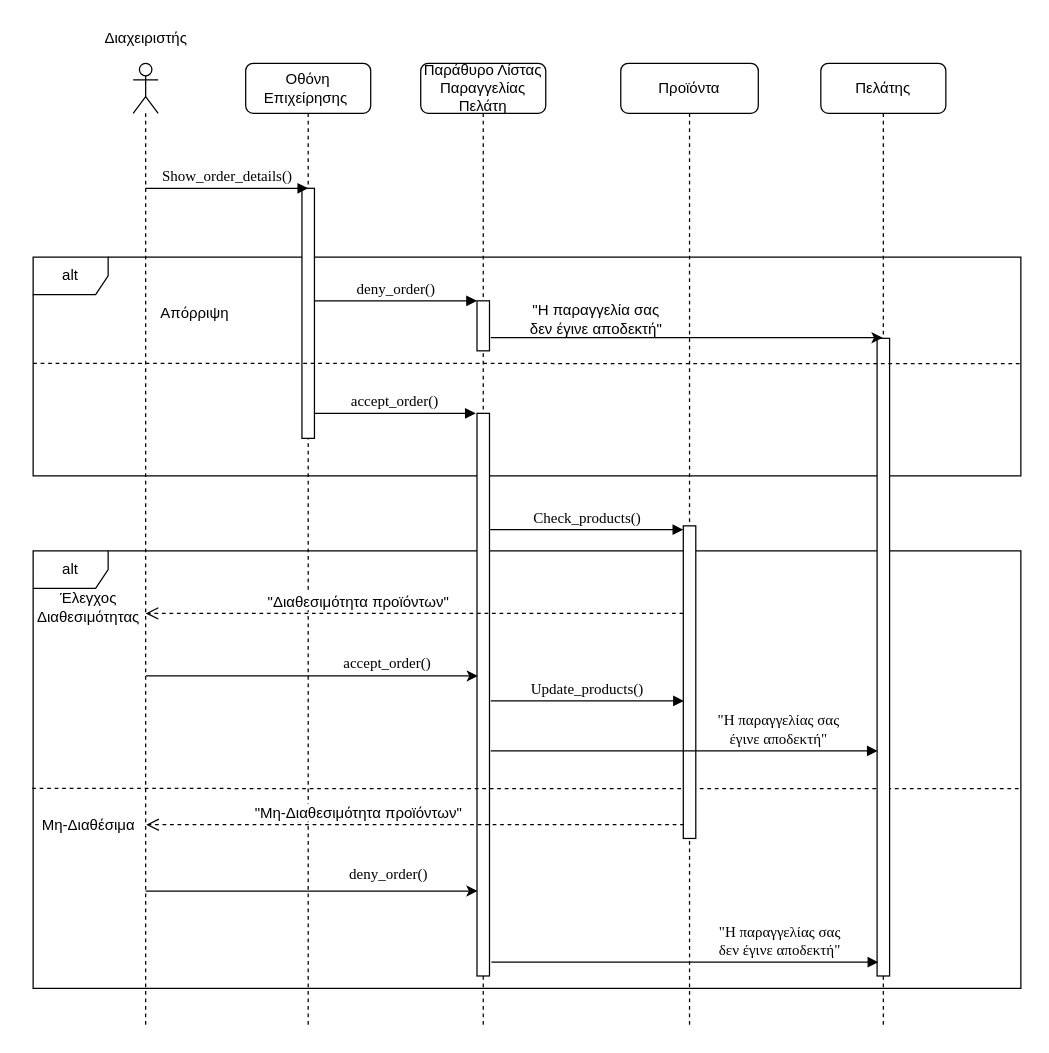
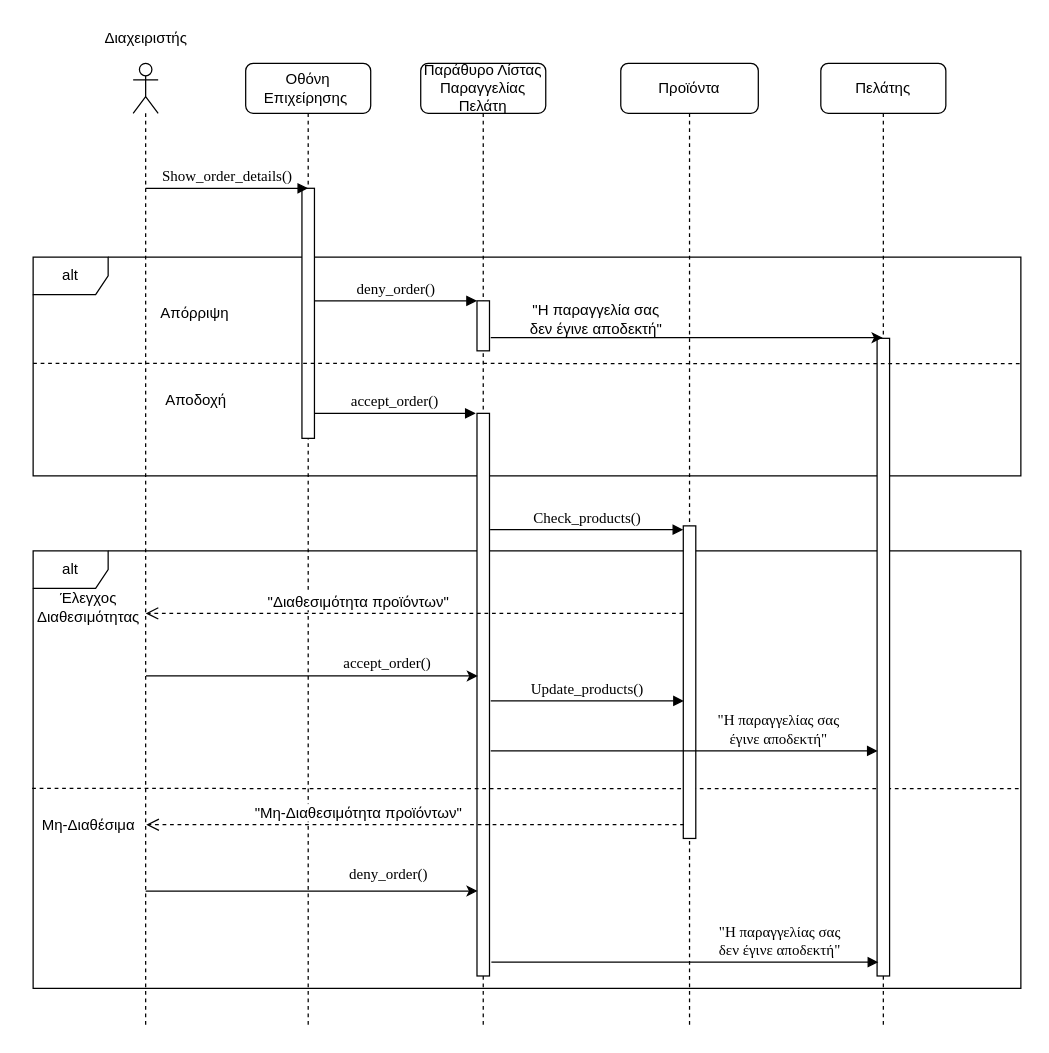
  <mxCell id="0" />
  <mxCell id="1" parent="0" />
  <mxCell id="2" value="alt" style="shape=umlFrame;whiteSpace=wrap;html=1;" parent="1" vertex="1"><mxGeometry x="26" y="440" width="790" height="350" as="geometry" /></mxCell>
  <mxCell id="3" value="alt" style="shape=umlFrame;whiteSpace=wrap;html=1;" parent="1" vertex="1"><mxGeometry x="26" y="205" width="790" height="175" as="geometry" /></mxCell>
  <mxCell id="4" value="&lt;span style=&quot;font-family: Helvetica;&quot;&gt;Παράθυρο Λίστας Παραγγελίας Πελάτη&lt;/span&gt;" style="shape=umlLifeline;perimeter=lifelinePerimeter;whiteSpace=wrap;html=1;container=1;collapsible=0;recursiveResize=0;outlineConnect=0;rounded=1;shadow=0;comic=0;labelBackgroundColor=none;strokeWidth=1;fontFamily=Verdana;fontSize=12;align=center;" parent="1" vertex="1"><mxGeometry x="336" y="50" width="100" height="770" as="geometry" /></mxCell>
  <mxCell id="5" value="accept_order()" style="html=1;verticalAlign=bottom;endArrow=block;labelBackgroundColor=none;fontFamily=Verdana;fontSize=12;edgeStyle=elbowEdgeStyle;elbow=vertical;" parent="4" edge="1"><mxGeometry relative="1" as="geometry"><mxPoint x="-86" y="280" as="sourcePoint" /><mxPoint x="44" y="280" as="targetPoint" /><Array as="points"><mxPoint x="-41" y="280" /><mxPoint x="-11" y="210" /></Array><mxPoint as="offset" /></mxGeometry></mxCell>
  <mxCell id="6" value="" style="html=1;points=[];perimeter=orthogonalPerimeter;rounded=0;shadow=0;comic=0;labelBackgroundColor=none;strokeWidth=1;fontFamily=Verdana;fontSize=12;align=center;" parent="4" vertex="1"><mxGeometry x="45" y="190" width="10" height="40" as="geometry" /></mxCell>
  <mxCell id="7" value="" style="html=1;points=[];perimeter=orthogonalPerimeter;rounded=0;shadow=0;comic=0;labelBackgroundColor=none;strokeWidth=1;fontFamily=Verdana;fontSize=12;align=center;" parent="4" vertex="1"><mxGeometry x="45" y="280" width="10" height="450" as="geometry" /></mxCell>
  <mxCell id="8" value="" style="endArrow=none;dashed=1;html=1;rounded=0;entryX=1.001;entryY=0.43;entryDx=0;entryDy=0;entryPerimeter=0;" parent="4" edge="1"><mxGeometry width="50" height="50" relative="1" as="geometry"><mxPoint x="-310.79" y="580" as="sourcePoint" /><mxPoint x="480" y="580.25" as="targetPoint" /></mxGeometry></mxCell>
  <mxCell id="9" value="&lt;span style=&quot;font-family: Helvetica;&quot;&gt;Προϊόντα&lt;/span&gt;" style="shape=umlLifeline;perimeter=lifelinePerimeter;whiteSpace=wrap;html=1;container=1;collapsible=0;recursiveResize=0;outlineConnect=0;rounded=1;shadow=0;comic=0;labelBackgroundColor=none;strokeWidth=1;fontFamily=Verdana;fontSize=12;align=center;" parent="1" vertex="1"><mxGeometry x="496" y="50" width="110" height="770" as="geometry" /></mxCell>
  <mxCell id="10" value="" style="html=1;points=[];perimeter=orthogonalPerimeter;rounded=0;shadow=0;comic=0;labelBackgroundColor=none;strokeWidth=1;fontFamily=Verdana;fontSize=12;align=center;" parent="9" vertex="1"><mxGeometry x="50" y="370" width="10" height="250" as="geometry" /></mxCell>
  <mxCell id="11" value="Check_products()" style="html=1;verticalAlign=bottom;endArrow=block;labelBackgroundColor=none;fontFamily=Verdana;fontSize=12;edgeStyle=elbowEdgeStyle;elbow=vertical;" parent="9" edge="1"><mxGeometry relative="1" as="geometry"><mxPoint x="-104.5" y="373" as="sourcePoint" /><mxPoint x="50" y="373" as="targetPoint" /><Array as="points"><mxPoint x="-69.5" y="373" /><mxPoint x="-39.5" y="303" /></Array><mxPoint as="offset" /></mxGeometry></mxCell>
  <mxCell id="12" value="&lt;span style=&quot;font-family: Helvetica;&quot;&gt;Οθόνη Επιχείρησης&amp;nbsp;&lt;/span&gt;" style="shape=umlLifeline;perimeter=lifelinePerimeter;whiteSpace=wrap;html=1;container=1;collapsible=0;recursiveResize=0;outlineConnect=0;rounded=1;shadow=0;comic=0;labelBackgroundColor=none;strokeWidth=1;fontFamily=Verdana;fontSize=12;align=center;" parent="1" vertex="1"><mxGeometry x="196" y="50" width="100" height="770" as="geometry" /></mxCell>
  <mxCell id="13" value="" style="html=1;points=[];perimeter=orthogonalPerimeter;rounded=0;shadow=0;comic=0;labelBackgroundColor=none;strokeWidth=1;fontFamily=Verdana;fontSize=12;align=center;" parent="12" vertex="1"><mxGeometry x="45" y="100" width="10" height="200" as="geometry" /></mxCell>
  <mxCell id="14" value="deny_order()" style="html=1;verticalAlign=bottom;endArrow=block;labelBackgroundColor=none;fontFamily=Verdana;fontSize=12;edgeStyle=elbowEdgeStyle;elbow=vertical;" parent="1" source="13" edge="1"><mxGeometry relative="1" as="geometry"><mxPoint x="316" y="160" as="sourcePoint" /><mxPoint x="381" y="240" as="targetPoint" /><Array as="points"><mxPoint x="296" y="240" /><mxPoint x="326" y="170" /></Array><mxPoint as="offset" /></mxGeometry></mxCell>
  <mxCell id="15" value="" style="shape=umlLifeline;participant=umlActor;perimeter=lifelinePerimeter;whiteSpace=wrap;html=1;container=1;collapsible=0;recursiveResize=0;verticalAlign=top;spacingTop=36;outlineConnect=0;" parent="1" vertex="1"><mxGeometry x="106" y="50" width="20" height="770" as="geometry" /></mxCell>
  <mxCell id="16" value="Διαχειριστής" style="text;html=1;align=center;verticalAlign=middle;resizable=0;points=[];autosize=1;strokeColor=none;fillColor=none;" parent="1" vertex="1"><mxGeometry x="76" y="20" width="80" height="20" as="geometry" /></mxCell>
  <mxCell id="17" value="Show_order_details()" style="html=1;verticalAlign=bottom;endArrow=block;entryX=0;entryY=0;labelBackgroundColor=none;fontFamily=Verdana;fontSize=12;edgeStyle=elbowEdgeStyle;elbow=vertical;" parent="1" edge="1"><mxGeometry relative="1" as="geometry"><mxPoint x="116" y="150" as="sourcePoint" /><mxPoint x="246" y="150" as="targetPoint" /></mxGeometry></mxCell>
  <mxCell id="18" value="&lt;font face=&quot;Helvetica&quot;&gt;Πελάτης&lt;/font&gt;" style="shape=umlLifeline;perimeter=lifelinePerimeter;whiteSpace=wrap;html=1;container=1;collapsible=0;recursiveResize=0;outlineConnect=0;rounded=1;shadow=0;comic=0;labelBackgroundColor=none;strokeWidth=1;fontFamily=Verdana;fontSize=12;align=center;" parent="1" vertex="1"><mxGeometry x="656" y="50" width="100" height="770" as="geometry" /></mxCell>
  <mxCell id="19" value="" style="html=1;points=[];perimeter=orthogonalPerimeter;rounded=0;shadow=0;comic=0;labelBackgroundColor=none;strokeWidth=1;fontFamily=Verdana;fontSize=12;align=center;" parent="18" vertex="1"><mxGeometry x="45" y="220" width="10" height="510" as="geometry" /></mxCell>
  <mxCell id="20" value="" style="endArrow=none;dashed=1;html=1;rounded=0;entryX=1.001;entryY=0.43;entryDx=0;entryDy=0;entryPerimeter=0;" parent="1" edge="1"><mxGeometry width="50" height="50" relative="1" as="geometry"><mxPoint x="26" y="290" as="sourcePoint" /><mxPoint x="816.79" y="290.25" as="targetPoint" /></mxGeometry></mxCell>
+ <mxCell id="21" value="Αποδοχή" style="text;html=1;align=center;verticalAlign=middle;resizable=0;points=[];autosize=1;strokeColor=none;fillColor=none;" parent="1" vertex="1"><mxGeometry x="126" y="310" width="60" height="20" as="geometry" /></mxCell>
  <mxCell id="22" value="Απόρριψη" style="text;html=1;align=center;verticalAlign=middle;resizable=0;points=[];autosize=1;strokeColor=none;fillColor=none;" parent="1" vertex="1"><mxGeometry x="120" y="240" width="70" height="20" as="geometry" /></mxCell>
  <mxCell id="23" value="" style="endArrow=classic;html=1;rounded=0;exitX=1.1;exitY=0.846;exitDx=0;exitDy=0;exitPerimeter=0;" parent="1" edge="1"><mxGeometry width="50" height="50" relative="1" as="geometry"><mxPoint x="392" y="269.5" as="sourcePoint" /><mxPoint x="705.5" y="269.5" as="targetPoint" /></mxGeometry></mxCell>
  <mxCell id="24" value="&quot;Η παραγγελία σας &lt;br&gt;δεν έγινε αποδεκτή&quot;" style="text;html=1;align=center;verticalAlign=middle;resizable=0;points=[];autosize=1;strokeColor=none;fillColor=none;" parent="1" vertex="1"><mxGeometry x="416" y="240" width="120" height="30" as="geometry" /></mxCell>
  <mxCell id="25" value="&lt;font style=&quot;font-size: 12px;&quot;&gt;&quot;Η παραγγελίας σας &lt;br&gt;έγινε αποδεκτή&quot;&lt;/font&gt;" style="html=1;verticalAlign=bottom;endArrow=block;labelBackgroundColor=none;fontFamily=Verdana;fontSize=12;edgeStyle=elbowEdgeStyle;elbow=vertical;" parent="1" edge="1"><mxGeometry x="0.486" relative="1" as="geometry"><mxPoint x="392" y="600" as="sourcePoint" /><mxPoint x="701.5" y="600" as="targetPoint" /><Array as="points"><mxPoint x="427" y="600" /><mxPoint x="457" y="530" /></Array><mxPoint as="offset" /></mxGeometry></mxCell>
  <mxCell id="26" value="&quot;Διαθεσιμότητα προϊόντων&quot;" style="html=1;verticalAlign=bottom;endArrow=open;dashed=1;endSize=8;rounded=0;fontSize=12;" parent="1" edge="1"><mxGeometry x="0.209" relative="1" as="geometry"><mxPoint x="546" y="490" as="sourcePoint" /><mxPoint x="116" y="490" as="targetPoint" /><Array as="points"><mxPoint x="366" y="490" /></Array><mxPoint as="offset" /></mxGeometry></mxCell>
  <mxCell id="27" value="&lt;span style=&quot;font-family: Verdana;&quot;&gt;accept_order()&lt;/span&gt;" style="text;html=1;align=center;verticalAlign=middle;resizable=0;points=[];autosize=1;strokeColor=none;fillColor=none;fontSize=12;" parent="1" vertex="1"><mxGeometry x="254" y="520" width="110" height="20" as="geometry" /></mxCell>
  <mxCell id="28" value="Update_products()" style="html=1;verticalAlign=bottom;endArrow=block;labelBackgroundColor=none;fontFamily=Verdana;fontSize=12;edgeStyle=elbowEdgeStyle;elbow=vertical;" parent="1" edge="1"><mxGeometry relative="1" as="geometry"><mxPoint x="392" y="560" as="sourcePoint" /><mxPoint x="546.5" y="560" as="targetPoint" /><Array as="points"><mxPoint x="427" y="560" /><mxPoint x="457" y="490" /></Array><mxPoint as="offset" /></mxGeometry></mxCell>
  <mxCell id="29" value="&lt;font style=&quot;font-size: 12px;&quot;&gt;&quot;Η παραγγελίας σας &lt;br&gt;δεν έγινε αποδεκτή&quot;&lt;/font&gt;" style="html=1;verticalAlign=bottom;endArrow=block;labelBackgroundColor=none;fontFamily=Verdana;fontSize=12;edgeStyle=elbowEdgeStyle;elbow=vertical;" parent="1" edge="1"><mxGeometry x="0.486" relative="1" as="geometry"><mxPoint x="392.5" y="769" as="sourcePoint" /><mxPoint x="702" y="769" as="targetPoint" /><Array as="points"><mxPoint x="427.5" y="769" /><mxPoint x="457.5" y="699" /></Array><mxPoint as="offset" /></mxGeometry></mxCell>
  <mxCell id="30" value="&quot;Μη-Διαθεσιμότητα προϊόντων&quot;" style="html=1;verticalAlign=bottom;endArrow=open;dashed=1;endSize=8;rounded=0;fontSize=12;" parent="1" edge="1"><mxGeometry x="0.212" relative="1" as="geometry"><mxPoint x="546.5" y="659" as="sourcePoint" /><mxPoint x="116.5" y="659" as="targetPoint" /><Array as="points"><mxPoint x="366.5" y="659" /></Array><mxPoint as="offset" /></mxGeometry></mxCell>
  <mxCell id="31" value="" style="endArrow=classic;html=1;rounded=0;fontSize=12;entryX=0;entryY=0.761;entryDx=0;entryDy=0;entryPerimeter=0;" parent="1" edge="1"><mxGeometry width="50" height="50" relative="1" as="geometry"><mxPoint x="116" y="712.08" as="sourcePoint" /><mxPoint x="381.5" y="712.08" as="targetPoint" /></mxGeometry></mxCell>
  <mxCell id="32" value="&lt;span style=&quot;font-family: Verdana;&quot;&gt;deny_order()&lt;/span&gt;" style="text;html=1;align=center;verticalAlign=middle;resizable=0;points=[];autosize=1;strokeColor=none;fillColor=none;fontSize=12;" parent="1" vertex="1"><mxGeometry x="259.5" y="689" width="100" height="20" as="geometry" /></mxCell>
  <mxCell id="33" value="" style="endArrow=classic;html=1;rounded=0;fontSize=12;entryX=0;entryY=0.761;entryDx=0;entryDy=0;entryPerimeter=0;" parent="1" edge="1"><mxGeometry width="50" height="50" relative="1" as="geometry"><mxPoint x="116.25" y="540" as="sourcePoint" /><mxPoint x="381.75" y="540" as="targetPoint" /></mxGeometry></mxCell>
  <mxCell id="34" value="Έλεγχος &lt;br&gt;Διαθεσιμότητας" style="text;html=1;align=center;verticalAlign=middle;resizable=0;points=[];autosize=1;strokeColor=none;fillColor=none;fontSize=12;" parent="1" vertex="1"><mxGeometry x="20" y="470" width="100" height="30" as="geometry" /></mxCell>
  <mxCell id="35" value="Μη-Διαθέσιμα" style="text;html=1;align=center;verticalAlign=middle;resizable=0;points=[];autosize=1;strokeColor=none;fillColor=none;fontSize=12;" parent="1" vertex="1"><mxGeometry x="25" y="650" width="90" height="20" as="geometry" /></mxCell>
